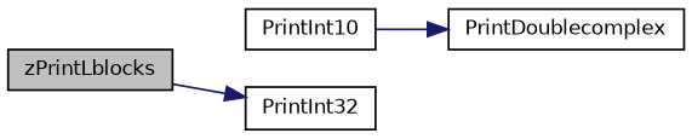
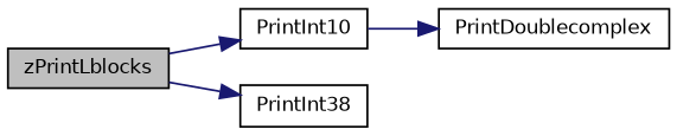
  digraph {
    rankdir=LR
    node [color=black fillcolor=white fontname=Helvetica fontsize=10 shape=record style=filled]
    edge [color=midnightblue fontname=Helvetica fontsize=10 labelfontname=Helvetica labelfontsize=10 style=solid]
    n1 [fillcolor=grey75 fontcolor=black height=0.2 label=zPrintLblocks width=0.4]
    n2 [height=0.2 label=PrintInt10 width=0.4]
-   n3 [height=0.2 label=PrintInt32 width=0.4]
+   n3 [height=0.2 label=PrintInt38 width=0.4]
    n4 [height=0.2 label=PrintDoublecomplex width=0.4]
+   n1 -> n2
    n1 -> n3
    n2 -> n4
  }
